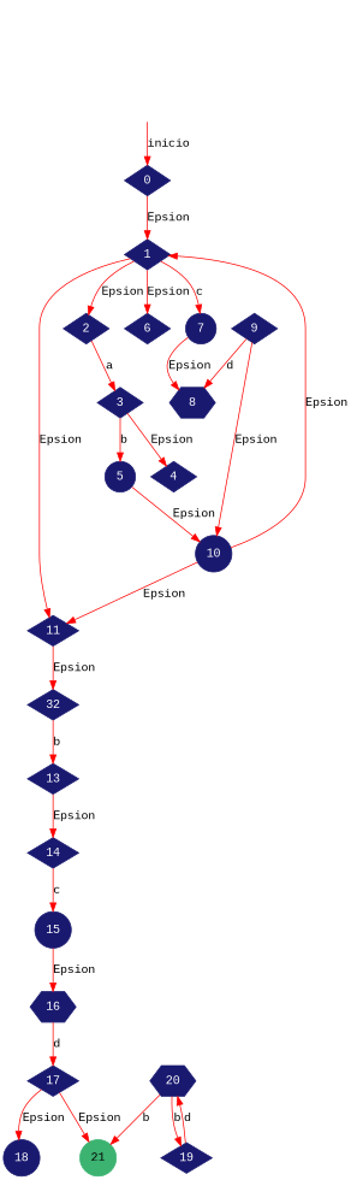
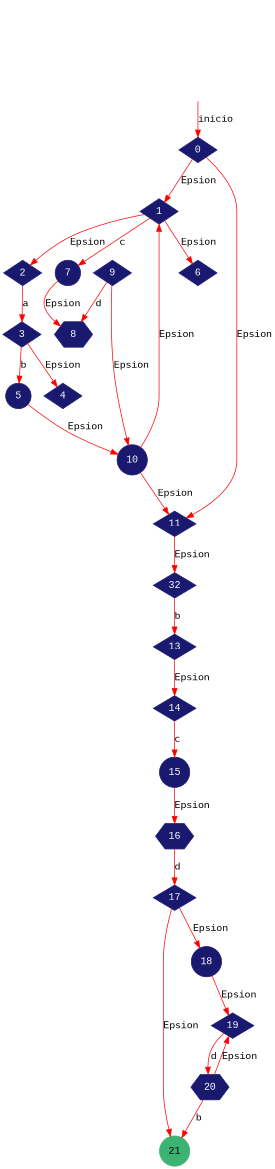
  digraph {
    fontname="Liberation Mono"
    rankdir=TB
    node [color=midnightblue fontname="Liberation Mono" shape=diamond style=filled fontcolor=white]
    edge [color=red fontname="Liberation Mono"]
    21 [color=mediumseagreen shape=circle fontcolor=""]
    secret_node [shape=circle style=invis]
    0
    1
    11
    6
    2
    7 [shape=circle]
    n9 [label=32]
    3
    13
    8 [shape=hexagon]
    4
    5 [shape=circle]
    10 [shape=circle]
    9
    14
    15 [shape=circle]
    16 [shape=hexagon]
    17
    18 [shape=circle]
    19
    20 [shape=hexagon]
    secret_node -> 0 [label=inicio]
    0 -> 1 [label=Epsion]
-   1 -> 11 [label=Epsion]
+   0 -> 11 [label=Epsion]
    1 -> 6 [label=Epsion]
    1 -> 2 [label=Epsion]
    1 -> 7 [label=c]
    11 -> n9 [label=Epsion]
    2 -> 3 [label=a]
    7 -> 8 [label=Epsion]
    n9 -> 13 [label=b]
    3 -> 4 [label=Epsion]
    3 -> 5 [label=b]
    13 -> 14 [label=Epsion]
    5 -> 10 [label=Epsion]
    10 -> 1 [label=Epsion]
    10 -> 11 [label=Epsion]
    9 -> 8 [label=d]
    9 -> 10 [label=Epsion]
    14 -> 15 [label=c]
    15 -> 16 [label=Epsion]
    16 -> 17 [label=d]
    17 -> 21 [label=Epsion]
    17 -> 18 [label=Epsion]
+   18 -> 19 [label=Epsion]
    19 -> 20 [label=d]
    20 -> 21 [label=b]
-   20 -> 19 [label=b]
+   20 -> 19 [label=Epsion]
  }
